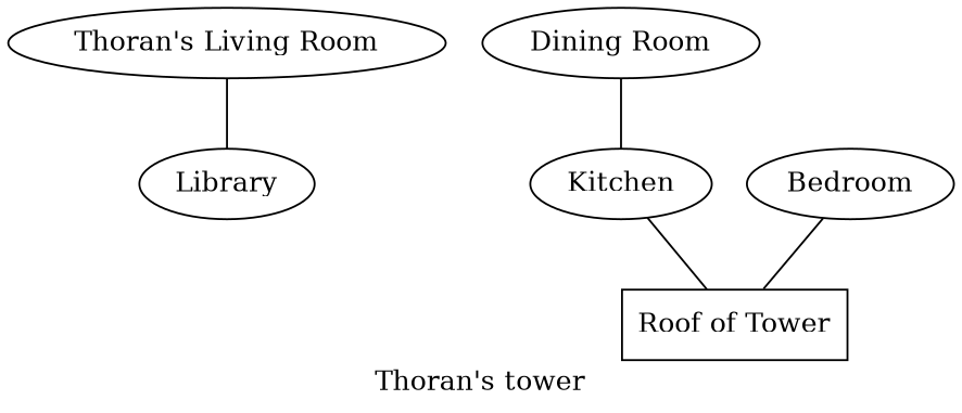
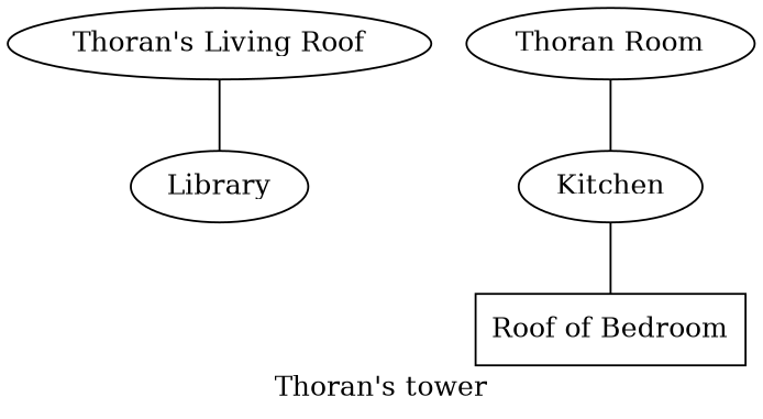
  graph {
    color=lightgrey
    label="Thoran's tower"
    style=filled
    n1 [label=Library]
-   n2 [label="Dining Room"]
+   n2 [label="Thoran Room"]
    n3 [label=Kitchen]
-   n4 [label="Roof of Tower" shape=box]
-   n5 [label=Bedroom]
-   "Thoran's Living Room"
+   n4 [label="Roof of Bedroom" shape=box]
+   "Thoran's Living Room" [label="Thoran's Living Roof"]
    n2 -- n3
    n3 -- n4
-   n5 -- n4
    "Thoran's Living Room" -- n1
  }
